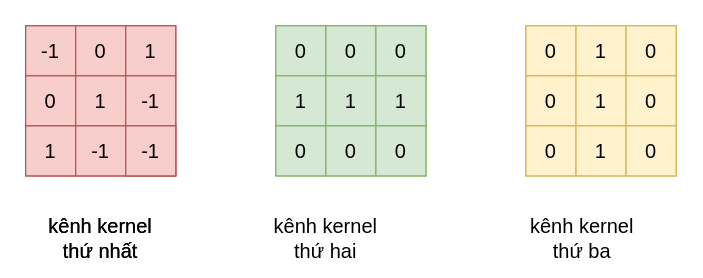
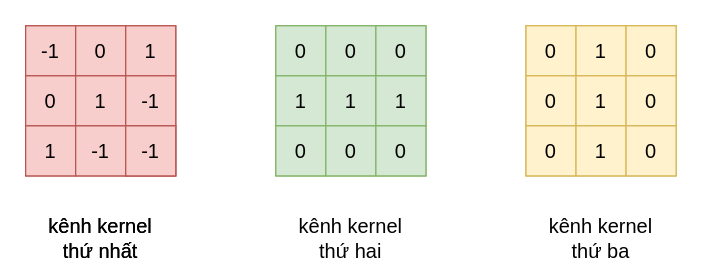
  <mxCell id="0" />
  <mxCell id="1" parent="0" />
  <mxCell id="2" value="" style="whiteSpace=wrap;html=1;aspect=fixed;fillColor=#FAD0CE;strokeColor=#b85450;fontSize=16;" vertex="1" parent="1"><mxGeometry x="20" y="20" width="120" height="120" as="geometry" /></mxCell>
  <mxCell id="3" value="&lt;font style=&quot;font-size: 16px;&quot;&gt;-1&lt;/font&gt;" style="rounded=0;whiteSpace=wrap;html=1;fillColor=#f8cecc;strokeColor=#b85450;fontSize=16;" vertex="1" parent="1"><mxGeometry x="20" y="20" width="40" height="40" as="geometry" /></mxCell>
  <mxCell id="4" value="&lt;font style=&quot;font-size: 16px;&quot;&gt;0&lt;/font&gt;" style="rounded=0;whiteSpace=wrap;html=1;fillColor=#f8cecc;strokeColor=#b85450;fontSize=16;" vertex="1" parent="1"><mxGeometry x="60" y="20" width="40" height="40" as="geometry" /></mxCell>
  <mxCell id="5" value="1" style="rounded=0;whiteSpace=wrap;html=1;fillColor=#f8cecc;strokeColor=#b85450;fontSize=16;" vertex="1" parent="1"><mxGeometry x="100" y="20" width="40" height="40" as="geometry" /></mxCell>
  <mxCell id="6" value="0" style="rounded=0;whiteSpace=wrap;html=1;fillColor=#f8cecc;strokeColor=#b85450;fontSize=16;" vertex="1" parent="1"><mxGeometry x="20" y="60" width="40" height="40" as="geometry" /></mxCell>
  <mxCell id="7" value="1" style="rounded=0;whiteSpace=wrap;html=1;fillColor=#f8cecc;strokeColor=#b85450;fontSize=16;" vertex="1" parent="1"><mxGeometry x="60" y="60" width="40" height="40" as="geometry" /></mxCell>
  <mxCell id="8" value="-1" style="rounded=0;whiteSpace=wrap;html=1;fillColor=#f8cecc;strokeColor=#b85450;fontSize=16;" vertex="1" parent="1"><mxGeometry x="100" y="60" width="40" height="40" as="geometry" /></mxCell>
  <mxCell id="9" value="1" style="rounded=0;whiteSpace=wrap;html=1;fillColor=#f8cecc;strokeColor=#b85450;fontSize=16;" vertex="1" parent="1"><mxGeometry x="20" y="100" width="40" height="40" as="geometry" /></mxCell>
  <mxCell id="10" value="-1" style="rounded=0;whiteSpace=wrap;html=1;fillColor=#f8cecc;strokeColor=#b85450;fontSize=16;" vertex="1" parent="1"><mxGeometry x="60" y="100" width="40" height="40" as="geometry" /></mxCell>
  <mxCell id="11" value="" style="rounded=0;whiteSpace=wrap;html=1;fillColor=#f8cecc;strokeColor=#b85450;fontSize=16;" vertex="1" parent="1"><mxGeometry x="100" y="100" width="40" height="40" as="geometry" /></mxCell>
  <mxCell id="12" value="-1" style="rounded=0;whiteSpace=wrap;html=1;fillColor=#f8cecc;strokeColor=#b85450;fontSize=16;" vertex="1" parent="1"><mxGeometry x="100" y="100" width="40" height="40" as="geometry" /></mxCell>
  <mxCell id="13" value="" style="rounded=0;whiteSpace=wrap;html=1;fillColor=#d5e8d4;strokeColor=#82b366;fontSize=16;" vertex="1" parent="1"><mxGeometry x="220" y="20" width="120" height="120" as="geometry" /></mxCell>
  <mxCell id="14" value="0" style="rounded=0;whiteSpace=wrap;html=1;fillColor=#d5e8d4;strokeColor=#82b366;fontSize=16;" vertex="1" parent="1"><mxGeometry x="220" y="20" width="40" height="40" as="geometry" /></mxCell>
  <mxCell id="15" value="0" style="rounded=0;whiteSpace=wrap;html=1;fillColor=#d5e8d4;strokeColor=#82b366;fontSize=16;" vertex="1" parent="1"><mxGeometry x="260" y="20" width="40" height="40" as="geometry" /></mxCell>
  <mxCell id="16" value="0" style="rounded=0;whiteSpace=wrap;html=1;fillColor=#d5e8d4;strokeColor=#82b366;fontSize=16;" vertex="1" parent="1"><mxGeometry x="300" y="20" width="40" height="40" as="geometry" /></mxCell>
  <mxCell id="17" value="1" style="rounded=0;whiteSpace=wrap;html=1;fillColor=#d5e8d4;strokeColor=#82b366;fontSize=16;" vertex="1" parent="1"><mxGeometry x="220" y="60" width="40" height="40" as="geometry" /></mxCell>
  <mxCell id="18" value="1" style="rounded=0;whiteSpace=wrap;html=1;fillColor=#d5e8d4;strokeColor=#82b366;fontSize=16;" vertex="1" parent="1"><mxGeometry x="260" y="60" width="40" height="40" as="geometry" /></mxCell>
  <mxCell id="19" value="1" style="rounded=0;whiteSpace=wrap;html=1;fillColor=#d5e8d4;strokeColor=#82b366;fontSize=16;" vertex="1" parent="1"><mxGeometry x="300" y="60" width="40" height="40" as="geometry" /></mxCell>
  <mxCell id="20" value="0" style="rounded=0;whiteSpace=wrap;html=1;fillColor=#d5e8d4;strokeColor=#82b366;fontSize=16;" vertex="1" parent="1"><mxGeometry x="220" y="100" width="40" height="40" as="geometry" /></mxCell>
  <mxCell id="21" value="0" style="rounded=0;whiteSpace=wrap;html=1;fillColor=#d5e8d4;strokeColor=#82b366;fontSize=16;" vertex="1" parent="1"><mxGeometry x="260" y="100" width="40" height="40" as="geometry" /></mxCell>
  <mxCell id="22" value="0" style="rounded=0;whiteSpace=wrap;html=1;fillColor=#d5e8d4;strokeColor=#82b366;fontSize=16;" vertex="1" parent="1"><mxGeometry x="300" y="100" width="40" height="40" as="geometry" /></mxCell>
  <mxCell id="23" value="" style="rounded=0;whiteSpace=wrap;html=1;fillColor=#fff2cc;strokeColor=#d6b656;fontSize=16;" vertex="1" parent="1"><mxGeometry x="420" y="20" width="120" height="120" as="geometry" /></mxCell>
  <mxCell id="24" value="0" style="rounded=0;whiteSpace=wrap;html=1;fillColor=#fff2cc;strokeColor=#d6b656;fontSize=16;" vertex="1" parent="1"><mxGeometry x="420" y="20" width="40" height="40" as="geometry" /></mxCell>
  <mxCell id="25" value="1" style="rounded=0;whiteSpace=wrap;html=1;fillColor=#fff2cc;strokeColor=#d6b656;fontSize=16;" vertex="1" parent="1"><mxGeometry x="460" y="20" width="40" height="40" as="geometry" /></mxCell>
  <mxCell id="26" value="0" style="rounded=0;whiteSpace=wrap;html=1;fillColor=#fff2cc;strokeColor=#d6b656;fontSize=16;" vertex="1" parent="1"><mxGeometry x="500" y="20" width="40" height="40" as="geometry" /></mxCell>
  <mxCell id="27" value="0" style="rounded=0;whiteSpace=wrap;html=1;fillColor=#fff2cc;strokeColor=#d6b656;fontSize=16;" vertex="1" parent="1"><mxGeometry x="420" y="60" width="40" height="40" as="geometry" /></mxCell>
  <mxCell id="28" value="1" style="rounded=0;whiteSpace=wrap;html=1;fillColor=#fff2cc;strokeColor=#d6b656;fontSize=16;" vertex="1" parent="1"><mxGeometry x="460" y="60" width="40" height="40" as="geometry" /></mxCell>
  <mxCell id="29" value="0" style="rounded=0;whiteSpace=wrap;html=1;fillColor=#fff2cc;strokeColor=#d6b656;fontSize=16;" vertex="1" parent="1"><mxGeometry x="500" y="60" width="40" height="40" as="geometry" /></mxCell>
  <mxCell id="30" value="0" style="rounded=0;whiteSpace=wrap;html=1;fillColor=#fff2cc;strokeColor=#d6b656;fontSize=16;" vertex="1" parent="1"><mxGeometry x="420" y="100" width="40" height="40" as="geometry" /></mxCell>
  <mxCell id="31" value="1" style="rounded=0;whiteSpace=wrap;html=1;fillColor=#fff2cc;strokeColor=#d6b656;fontSize=16;" vertex="1" parent="1"><mxGeometry x="460" y="100" width="40" height="40" as="geometry" /></mxCell>
  <mxCell id="32" value="0" style="rounded=0;whiteSpace=wrap;html=1;fillColor=#fff2cc;strokeColor=#d6b656;fontSize=16;" vertex="1" parent="1"><mxGeometry x="500" y="100" width="40" height="40" as="geometry" /></mxCell>
  <mxCell id="33" value="kênh kernel thứ nhất" style="text;html=1;strokeColor=none;fillColor=none;align=center;verticalAlign=middle;whiteSpace=wrap;rounded=0;fontSize=16;" vertex="1" parent="1"><mxGeometry x="30" y="180" width="100" height="20" as="geometry" /></mxCell>
  <mxCell id="34" value="kênh kernel thứ nhất" style="text;html=1;strokeColor=none;fillColor=none;align=center;verticalAlign=middle;whiteSpace=wrap;rounded=0;fontSize=16;" vertex="1" parent="1"><mxGeometry x="30" y="180" width="100" height="20" as="geometry" /></mxCell>
- <mxCell id="35" value="kênh kernel thứ hai" style="text;html=1;strokeColor=none;fillColor=none;align=center;verticalAlign=middle;whiteSpace=wrap;rounded=0;fontSize=16;" vertex="1" parent="1"><mxGeometry x="210" y="180" width="100" height="20" as="geometry" /></mxCell>
- <mxCell id="36" value="kênh kernel thứ ba" style="text;html=1;strokeColor=none;fillColor=none;align=center;verticalAlign=middle;whiteSpace=wrap;rounded=0;fontSize=16;" vertex="1" parent="1"><mxGeometry x="415" y="180" width="100" height="20" as="geometry" /></mxCell>
+ <mxCell id="35" value="kênh kernel thứ hai" style="text;html=1;strokeColor=none;fillColor=none;align=center;verticalAlign=middle;whiteSpace=wrap;rounded=0;fontSize=16;" vertex="1" parent="1"><mxGeometry x="230" y="180" width="100" height="20" as="geometry" /></mxCell>
+ <mxCell id="36" value="kênh kernel thứ ba" style="text;html=1;strokeColor=none;fillColor=none;align=center;verticalAlign=middle;whiteSpace=wrap;rounded=0;fontSize=16;" vertex="1" parent="1"><mxGeometry x="430" y="180" width="100" height="20" as="geometry" /></mxCell>
